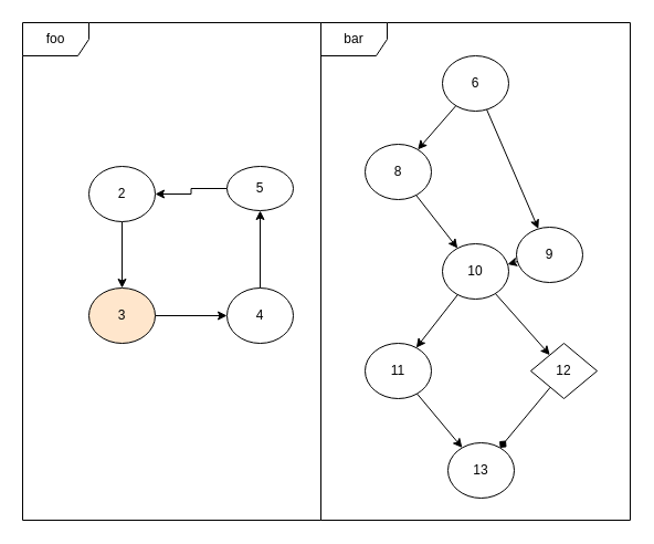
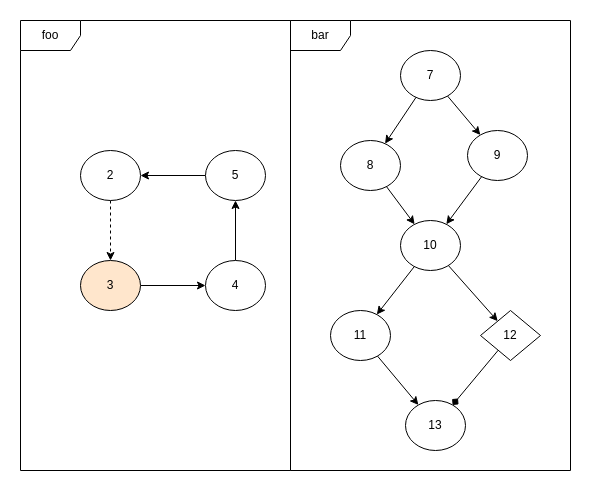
  <mxCell id="0" />
  <mxCell id="1" parent="0" />
  <mxCell id="2" value="bar" style="shape=umlFrame;whiteSpace=wrap;html=1;" vertex="1" parent="1"><mxGeometry x="290" y="20" width="280" height="450" as="geometry" /></mxCell>
  <mxCell id="3" value="foo" style="shape=umlFrame;whiteSpace=wrap;html=1;" vertex="1" parent="1"><mxGeometry x="20" y="20" width="270" height="450" as="geometry" /></mxCell>
- <mxCell id="4" value="6" style="ellipse;whiteSpace=wrap;html=1;" vertex="1" parent="1"><mxGeometry x="400" y="50" width="60" height="50" as="geometry" /></mxCell>
- <mxCell id="5" value="8" style="ellipse;whiteSpace=wrap;html=1;" vertex="1" parent="1"><mxGeometry x="330" y="130" width="60" height="50" as="geometry" /></mxCell>
- <mxCell id="6" value="9" style="ellipse;whiteSpace=wrap;html=1;" vertex="1" parent="1"><mxGeometry x="467" y="205" width="60" height="50" as="geometry" /></mxCell>
+ <mxCell id="4" value="7" style="ellipse;whiteSpace=wrap;html=1;" vertex="1" parent="1"><mxGeometry x="400" y="50" width="60" height="50" as="geometry" /></mxCell>
+ <mxCell id="5" value="8" style="ellipse;whiteSpace=wrap;html=1;" vertex="1" parent="1"><mxGeometry x="340" y="140" width="60" height="50" as="geometry" /></mxCell>
+ <mxCell id="6" value="9" style="ellipse;whiteSpace=wrap;html=1;" vertex="1" parent="1"><mxGeometry x="467" y="130" width="60" height="50" as="geometry" /></mxCell>
  <mxCell id="7" value="10" style="ellipse;whiteSpace=wrap;html=1;" vertex="1" parent="1"><mxGeometry x="400" y="220" width="60" height="50" as="geometry" /></mxCell>
  <mxCell id="8" value="11" style="ellipse;whiteSpace=wrap;html=1;" vertex="1" parent="1"><mxGeometry x="330" y="310" width="60" height="50" as="geometry" /></mxCell>
  <mxCell id="9" value="12" style="rhombus;whiteSpace=wrap;html=1;" vertex="1" parent="1"><mxGeometry x="480" y="310" width="60" height="50" as="geometry" /></mxCell>
  <mxCell id="10" value="13" style="ellipse;whiteSpace=wrap;html=1;" vertex="1" parent="1"><mxGeometry x="405" y="400" width="60" height="50" as="geometry" /></mxCell>
- <mxCell id="11" style="edgeStyle=orthogonalEdgeStyle;rounded=0;orthogonalLoop=1;jettySize=auto;html=1;" edge="1" parent="1" source="12" target="16"><mxGeometry relative="1" as="geometry" /></mxCell>
+ <mxCell id="11" style="edgeStyle=orthogonalEdgeStyle;rounded=0;orthogonalLoop=1;jettySize=auto;html=1;dashed=1;" edge="1" parent="1" source="12" target="16"><mxGeometry relative="1" as="geometry" /></mxCell>
  <mxCell id="12" value="2" style="ellipse;whiteSpace=wrap;html=1;" vertex="1" parent="1"><mxGeometry x="80" y="150" width="60" height="50" as="geometry" /></mxCell>
  <mxCell id="13" style="edgeStyle=orthogonalEdgeStyle;rounded=0;orthogonalLoop=1;jettySize=auto;html=1;" edge="1" parent="1" source="14" target="12"><mxGeometry relative="1" as="geometry" /></mxCell>
- <mxCell id="14" value="5" style="ellipse;whiteSpace=wrap;html=1;" vertex="1" parent="1"><mxGeometry x="205" y="150" width="60" height="40" as="geometry" /></mxCell>
+ <mxCell id="14" value="5" style="ellipse;whiteSpace=wrap;html=1;" vertex="1" parent="1"><mxGeometry x="205" y="150" width="60" height="50" as="geometry" /></mxCell>
  <mxCell id="15" style="edgeStyle=orthogonalEdgeStyle;rounded=0;orthogonalLoop=1;jettySize=auto;html=1;" edge="1" parent="1" source="16" target="18"><mxGeometry relative="1" as="geometry" /></mxCell>
  <mxCell id="16" value="3" style="ellipse;whiteSpace=wrap;html=1;fillColor=#ffe6cc;" vertex="1" parent="1"><mxGeometry x="80" y="260" width="60" height="50" as="geometry" /></mxCell>
  <mxCell id="17" style="edgeStyle=orthogonalEdgeStyle;rounded=0;orthogonalLoop=1;jettySize=auto;html=1;" edge="1" parent="1" source="18" target="14"><mxGeometry relative="1" as="geometry" /></mxCell>
  <mxCell id="18" value="4" style="ellipse;whiteSpace=wrap;html=1;" vertex="1" parent="1"><mxGeometry x="205" y="260" width="60" height="50" as="geometry" /></mxCell>
  <mxCell id="19" value="" style="endArrow=classic;html=1;rounded=0;" edge="1" parent="1" source="4" target="6"><mxGeometry width="50" height="50" relative="1" as="geometry"><mxPoint x="100" y="390" as="sourcePoint" /><mxPoint x="150" y="340" as="targetPoint" /></mxGeometry></mxCell>
  <mxCell id="20" value="" style="endArrow=classic;html=1;rounded=0;" edge="1" parent="1" source="6" target="7"><mxGeometry width="50" height="50" relative="1" as="geometry"><mxPoint x="110" y="400" as="sourcePoint" /><mxPoint x="160" y="350" as="targetPoint" /></mxGeometry></mxCell>
  <mxCell id="21" value="" style="endArrow=classic;html=1;rounded=0;" edge="1" parent="1" source="4" target="5"><mxGeometry width="50" height="50" relative="1" as="geometry"><mxPoint x="120" y="410" as="sourcePoint" /><mxPoint x="170" y="360" as="targetPoint" /></mxGeometry></mxCell>
  <mxCell id="22" value="" style="endArrow=classic;html=1;rounded=0;" edge="1" parent="1" source="7" target="9"><mxGeometry width="50" height="50" relative="1" as="geometry"><mxPoint x="130" y="420" as="sourcePoint" /><mxPoint x="180" y="370" as="targetPoint" /></mxGeometry></mxCell>
  <mxCell id="23" value="" style="endArrow=classic;html=1;rounded=0;" edge="1" parent="1" source="5" target="7"><mxGeometry width="50" height="50" relative="1" as="geometry"><mxPoint x="140" y="430" as="sourcePoint" /><mxPoint x="190" y="380" as="targetPoint" /></mxGeometry></mxCell>
  <mxCell id="24" value="" style="endArrow=diamond;html=1;rounded=0;" edge="1" parent="1" source="9" target="10"><mxGeometry width="50" height="50" relative="1" as="geometry"><mxPoint x="150" y="440" as="sourcePoint" /><mxPoint x="200" y="390" as="targetPoint" /></mxGeometry></mxCell>
  <mxCell id="25" value="" style="endArrow=classic;html=1;rounded=0;" edge="1" parent="1" source="7" target="8"><mxGeometry width="50" height="50" relative="1" as="geometry"><mxPoint x="160" y="450" as="sourcePoint" /><mxPoint x="210" y="400" as="targetPoint" /></mxGeometry></mxCell>
  <mxCell id="26" value="" style="endArrow=classic;html=1;rounded=0;" edge="1" parent="1" source="8" target="10"><mxGeometry width="50" height="50" relative="1" as="geometry"><mxPoint x="170" y="460" as="sourcePoint" /><mxPoint x="220" y="410" as="targetPoint" /></mxGeometry></mxCell>
